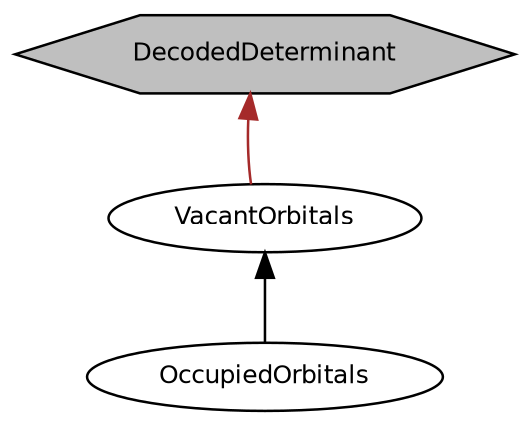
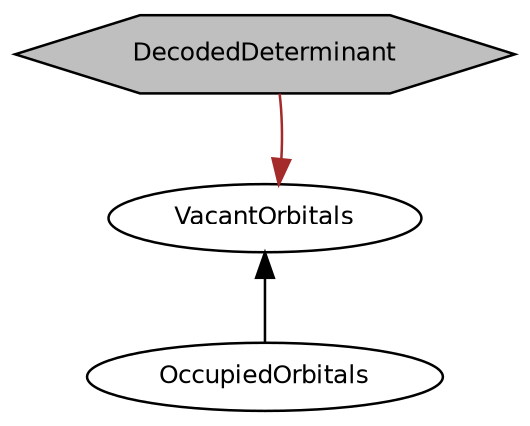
  digraph {
    node [color=black fillcolor=white fontname=Helvetica fontsize=10 shape=ellipse style=filled]
    edge [dir=back fontname=Helvetica fontsize=10 labelfontname=Helvetica labelfontsize=10 style=solid]
    n1 [fillcolor=grey75 fontcolor=black height=0.2 label=DecodedDeterminant shape=hexagon width=0.4]
    n2 [height=0.2 label=VacantOrbitals width=0.4]
    n3 [height=0.2 label=OccupiedOrbitals width=0.4]
-   n1 -> n2 [color=brown]
+   n2 -> n1 [color=brown]
    n2 -> n3 [color=black]
  }
